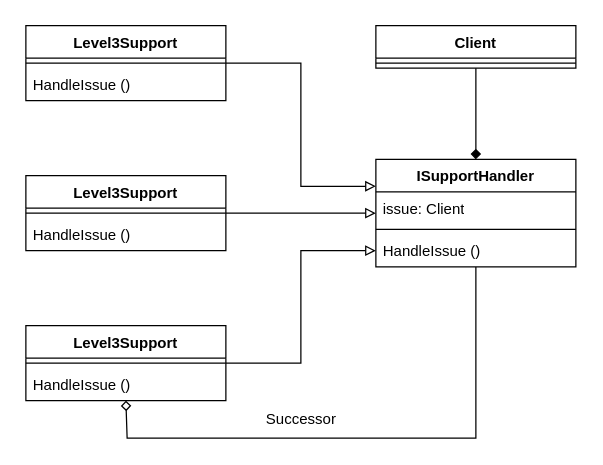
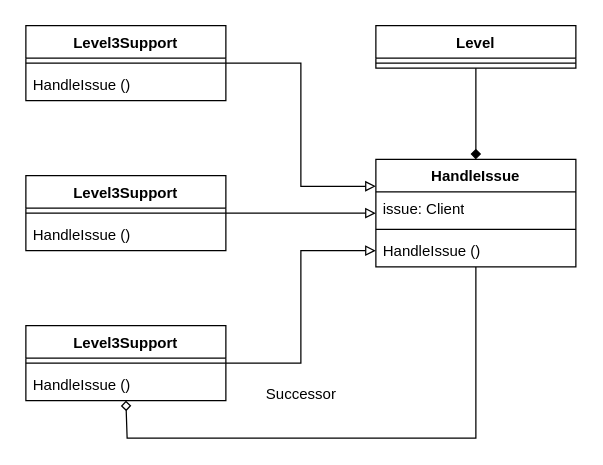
  <mxCell id="0" />
  <mxCell id="1" parent="0" />
  <mxCell id="2" style="edgeStyle=orthogonalEdgeStyle;rounded=0;orthogonalLoop=1;jettySize=auto;html=1;entryX=0.5;entryY=0;entryDx=0;entryDy=0;endArrow=diamond;" edge="1" parent="1" source="3" target="5"><mxGeometry relative="1" as="geometry" /></mxCell>
- <mxCell id="3" value="Client" style="swimlane;fontStyle=1;align=center;verticalAlign=top;childLayout=stackLayout;horizontal=1;startSize=26;horizontalStack=0;resizeParent=1;resizeParentMax=0;resizeLast=0;collapsible=1;marginBottom=0;whiteSpace=wrap;html=1;" vertex="1" parent="1"><mxGeometry x="300" y="20" width="160" height="34" as="geometry" /></mxCell>
+ <mxCell id="3" value="Level" style="swimlane;fontStyle=1;align=center;verticalAlign=top;childLayout=stackLayout;horizontal=1;startSize=26;horizontalStack=0;resizeParent=1;resizeParentMax=0;resizeLast=0;collapsible=1;marginBottom=0;whiteSpace=wrap;html=1;" vertex="1" parent="1"><mxGeometry x="300" y="20" width="160" height="34" as="geometry" /></mxCell>
  <mxCell id="4" value="" style="line;strokeWidth=1;fillColor=none;align=left;verticalAlign=middle;spacingTop=-1;spacingLeft=3;spacingRight=3;rotatable=0;labelPosition=right;points=[];portConstraint=eastwest;strokeColor=inherit;" vertex="1" parent="3"><mxGeometry y="26" width="160" height="8" as="geometry" /></mxCell>
- <mxCell id="5" value="ISupportHandler" style="swimlane;fontStyle=1;align=center;verticalAlign=top;childLayout=stackLayout;horizontal=1;startSize=26;horizontalStack=0;resizeParent=1;resizeParentMax=0;resizeLast=0;collapsible=1;marginBottom=0;whiteSpace=wrap;html=1;" vertex="1" parent="1"><mxGeometry x="300" y="127" width="160" height="86" as="geometry" /></mxCell>
+ <mxCell id="5" value="HandleIssue" style="swimlane;fontStyle=1;align=center;verticalAlign=top;childLayout=stackLayout;horizontal=1;startSize=26;horizontalStack=0;resizeParent=1;resizeParentMax=0;resizeLast=0;collapsible=1;marginBottom=0;whiteSpace=wrap;html=1;" vertex="1" parent="1"><mxGeometry x="300" y="127" width="160" height="86" as="geometry" /></mxCell>
  <mxCell id="6" value="issue: Client" style="text;strokeColor=none;fillColor=none;align=left;verticalAlign=top;spacingLeft=4;spacingRight=4;overflow=hidden;rotatable=0;points=[[0,0.5],[1,0.5]];portConstraint=eastwest;whiteSpace=wrap;html=1;" vertex="1" parent="5"><mxGeometry y="26" width="160" height="26" as="geometry" /></mxCell>
  <mxCell id="7" value="" style="line;strokeWidth=1;fillColor=none;align=left;verticalAlign=middle;spacingTop=-1;spacingLeft=3;spacingRight=3;rotatable=0;labelPosition=right;points=[];portConstraint=eastwest;strokeColor=inherit;" vertex="1" parent="5"><mxGeometry y="52" width="160" height="8" as="geometry" /></mxCell>
  <mxCell id="8" value="HandleIssue ()" style="text;strokeColor=none;fillColor=none;align=left;verticalAlign=top;spacingLeft=4;spacingRight=4;overflow=hidden;rotatable=0;points=[[0,0.5],[1,0.5]];portConstraint=eastwest;whiteSpace=wrap;html=1;" vertex="1" parent="5"><mxGeometry y="60" width="160" height="26" as="geometry" /></mxCell>
  <mxCell id="9" style="edgeStyle=orthogonalEdgeStyle;rounded=0;orthogonalLoop=1;jettySize=auto;html=1;entryX=0;entryY=0.25;entryDx=0;entryDy=0;endArrow=block;endFill=0;" edge="1" parent="1" source="10" target="5"><mxGeometry relative="1" as="geometry" /></mxCell>
  <mxCell id="10" value="Level3Support" style="swimlane;fontStyle=1;align=center;verticalAlign=top;childLayout=stackLayout;horizontal=1;startSize=26;horizontalStack=0;resizeParent=1;resizeParentMax=0;resizeLast=0;collapsible=1;marginBottom=0;whiteSpace=wrap;html=1;" vertex="1" parent="1"><mxGeometry x="20" y="20" width="160" height="60" as="geometry" /></mxCell>
  <mxCell id="11" value="" style="line;strokeWidth=1;fillColor=none;align=left;verticalAlign=middle;spacingTop=-1;spacingLeft=3;spacingRight=3;rotatable=0;labelPosition=right;points=[];portConstraint=eastwest;strokeColor=inherit;" vertex="1" parent="10"><mxGeometry y="26" width="160" height="8" as="geometry" /></mxCell>
  <mxCell id="12" value="HandleIssue ()" style="text;strokeColor=none;fillColor=none;align=left;verticalAlign=top;spacingLeft=4;spacingRight=4;overflow=hidden;rotatable=0;points=[[0,0.5],[1,0.5]];portConstraint=eastwest;whiteSpace=wrap;html=1;" vertex="1" parent="10"><mxGeometry y="34" width="160" height="26" as="geometry" /></mxCell>
  <mxCell id="13" style="edgeStyle=orthogonalEdgeStyle;rounded=0;orthogonalLoop=1;jettySize=auto;html=1;endArrow=block;endFill=0;" edge="1" parent="1" source="14" target="5"><mxGeometry relative="1" as="geometry" /></mxCell>
  <mxCell id="14" value="Level3Support" style="swimlane;fontStyle=1;align=center;verticalAlign=top;childLayout=stackLayout;horizontal=1;startSize=26;horizontalStack=0;resizeParent=1;resizeParentMax=0;resizeLast=0;collapsible=1;marginBottom=0;whiteSpace=wrap;html=1;" vertex="1" parent="1"><mxGeometry x="20" y="140" width="160" height="60" as="geometry" /></mxCell>
  <mxCell id="15" value="" style="line;strokeWidth=1;fillColor=none;align=left;verticalAlign=middle;spacingTop=-1;spacingLeft=3;spacingRight=3;rotatable=0;labelPosition=right;points=[];portConstraint=eastwest;strokeColor=inherit;" vertex="1" parent="14"><mxGeometry y="26" width="160" height="8" as="geometry" /></mxCell>
  <mxCell id="16" value="HandleIssue ()" style="text;strokeColor=none;fillColor=none;align=left;verticalAlign=top;spacingLeft=4;spacingRight=4;overflow=hidden;rotatable=0;points=[[0,0.5],[1,0.5]];portConstraint=eastwest;whiteSpace=wrap;html=1;" vertex="1" parent="14"><mxGeometry y="34" width="160" height="26" as="geometry" /></mxCell>
  <mxCell id="17" style="edgeStyle=orthogonalEdgeStyle;rounded=0;orthogonalLoop=1;jettySize=auto;html=1;endArrow=block;endFill=0;" edge="1" parent="1" source="18" target="8"><mxGeometry relative="1" as="geometry"><Array as="points"><mxPoint x="240" y="290" /><mxPoint x="240" y="200" /></Array></mxGeometry></mxCell>
  <mxCell id="18" value="Level3Support" style="swimlane;fontStyle=1;align=center;verticalAlign=top;childLayout=stackLayout;horizontal=1;startSize=26;horizontalStack=0;resizeParent=1;resizeParentMax=0;resizeLast=0;collapsible=1;marginBottom=0;whiteSpace=wrap;html=1;" vertex="1" parent="1"><mxGeometry x="20" y="260" width="160" height="60" as="geometry" /></mxCell>
  <mxCell id="19" value="" style="line;strokeWidth=1;fillColor=none;align=left;verticalAlign=middle;spacingTop=-1;spacingLeft=3;spacingRight=3;rotatable=0;labelPosition=right;points=[];portConstraint=eastwest;strokeColor=inherit;" vertex="1" parent="18"><mxGeometry y="26" width="160" height="8" as="geometry" /></mxCell>
  <mxCell id="20" value="HandleIssue ()" style="text;strokeColor=none;fillColor=none;align=left;verticalAlign=top;spacingLeft=4;spacingRight=4;overflow=hidden;rotatable=0;points=[[0,0.5],[1,0.5]];portConstraint=eastwest;whiteSpace=wrap;html=1;" vertex="1" parent="18"><mxGeometry y="34" width="160" height="26" as="geometry" /></mxCell>
  <mxCell id="21" style="edgeStyle=orthogonalEdgeStyle;rounded=0;orthogonalLoop=1;jettySize=auto;html=1;endArrow=diamond;endFill=0;" edge="1" parent="1" source="5"><mxGeometry relative="1" as="geometry"><mxPoint x="100" y="320" as="targetPoint" /><Array as="points"><mxPoint x="380" y="350" /><mxPoint x="101" y="350" /></Array></mxGeometry></mxCell>
- <mxCell id="22" value="Successor" style="text;html=1;align=center;verticalAlign=middle;resizable=0;points=[];autosize=1;strokeColor=none;fillColor=none;" vertex="1" parent="1"><mxGeometry x="200" y="320" width="80" height="30" as="geometry" /></mxCell>
+ <mxCell id="22" value="Successor" style="text;html=1;align=center;verticalAlign=middle;resizable=0;points=[];autosize=1;strokeColor=none;fillColor=none;" vertex="1" parent="1"><mxGeometry x="200" y="300" width="80" height="30" as="geometry" /></mxCell>
